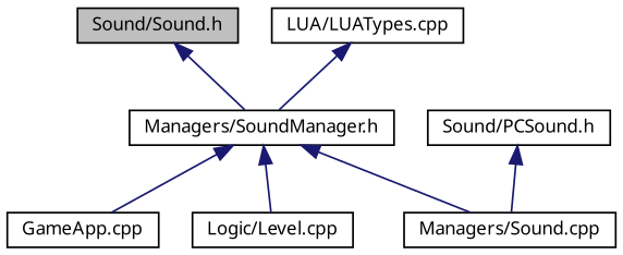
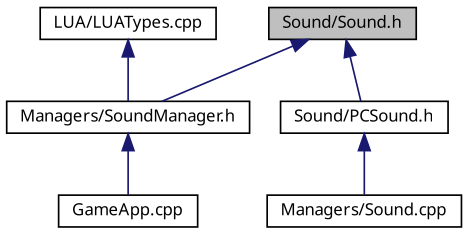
  digraph {
    fontname="Noto Sans"
    node [color=black fillcolor=white fontname="Noto Sans" fontsize=10 shape=record style=filled]
    edge [color=midnightblue dir=back fontname="Noto Sans" fontsize=10 labelfontname=Helvetica labelfontsize=10 style=solid]
    n1 [fillcolor=grey75 fontcolor=black height=0.2 label="Sound/Sound.h" width=0.4]
    n2 [height=0.2 label="Managers/SoundManager.h" width=0.4]
    n3 [height=0.2 label="Sound/PCSound.h" width=0.4]
    n4 [height=0.2 label="GameApp.cpp" width=0.4]
-   n5 [height=0.2 label="Logic/Level.cpp" width=0.4]
    n6 [height=0.2 label="Managers/Sound.cpp" width=0.4]
    n7 [height=0.2 label="LUA/LUATypes.cpp" width=0.4]
    n1 -> n2
+   n1 -> n3
    n2 -> n4
-   n2 -> n5
-   n2 -> n6
    n3 -> n6
    n7 -> n2
  }
